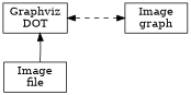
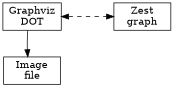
  digraph {
    node [shape=box]
    n1 [label="Graphviz\nDOT" width=1.1]
-   n2 [label="Image\ngraph" width=1.1]
+   n2 [label="Zest\ngraph" width=1.1]
    n3 [label="Image\nfile" width=1.1]
    n1 -> n2 [color=black constraint=false dir=both label="            " style=dashed]
-   n3 -> n1
+   n1 -> n3
  }
